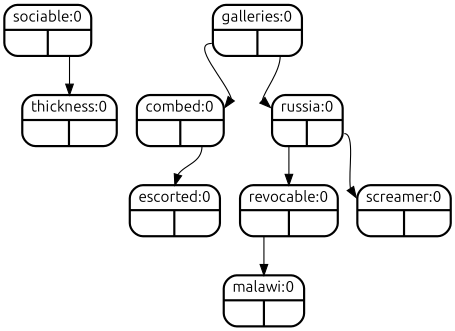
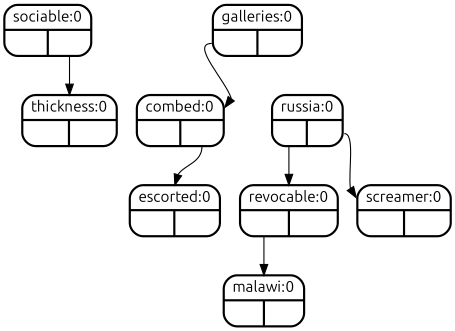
  digraph {
    fontname=Ubuntu
    node [color=black fontname=Ubuntu penwidth=2 shape=Mrecord]
    edge [fontname=Ubuntu headport=f0 tailport=f2]
    n1 [label="{<f0>sociable:0|{<f1>|<f2>}}"]
    n2 [label="{<f0>thickness:0|{<f1>|<f2>}}"]
    n3 [label="{<f0>galleries:0|{<f1>|<f2>}}"]
    n4 [label="{<f0>combed:0|{<f1>|<f2>}}"]
    n5 [label="{<f0>russia:0|{<f1>|<f2>}}"]
    n6 [label="{<f0>escorted:0|{<f1>|<f2>}}"]
    n7 [label="{<f0>revocable:0|{<f1>|<f2>}}"]
    n8 [label="{<f0>screamer:0|{<f1>|<f2>}}"]
    n9 [label="{<f0>malawi:0|{<f1>|<f2>}}"]
    n1 -> n2
    n3 -> n4 [tailport=f1]
-   n3 -> n5
    n4 -> n6
    n5 -> n7 [tailport=f1]
    n5 -> n8
    n7 -> n9 [tailport=f1]
  }
